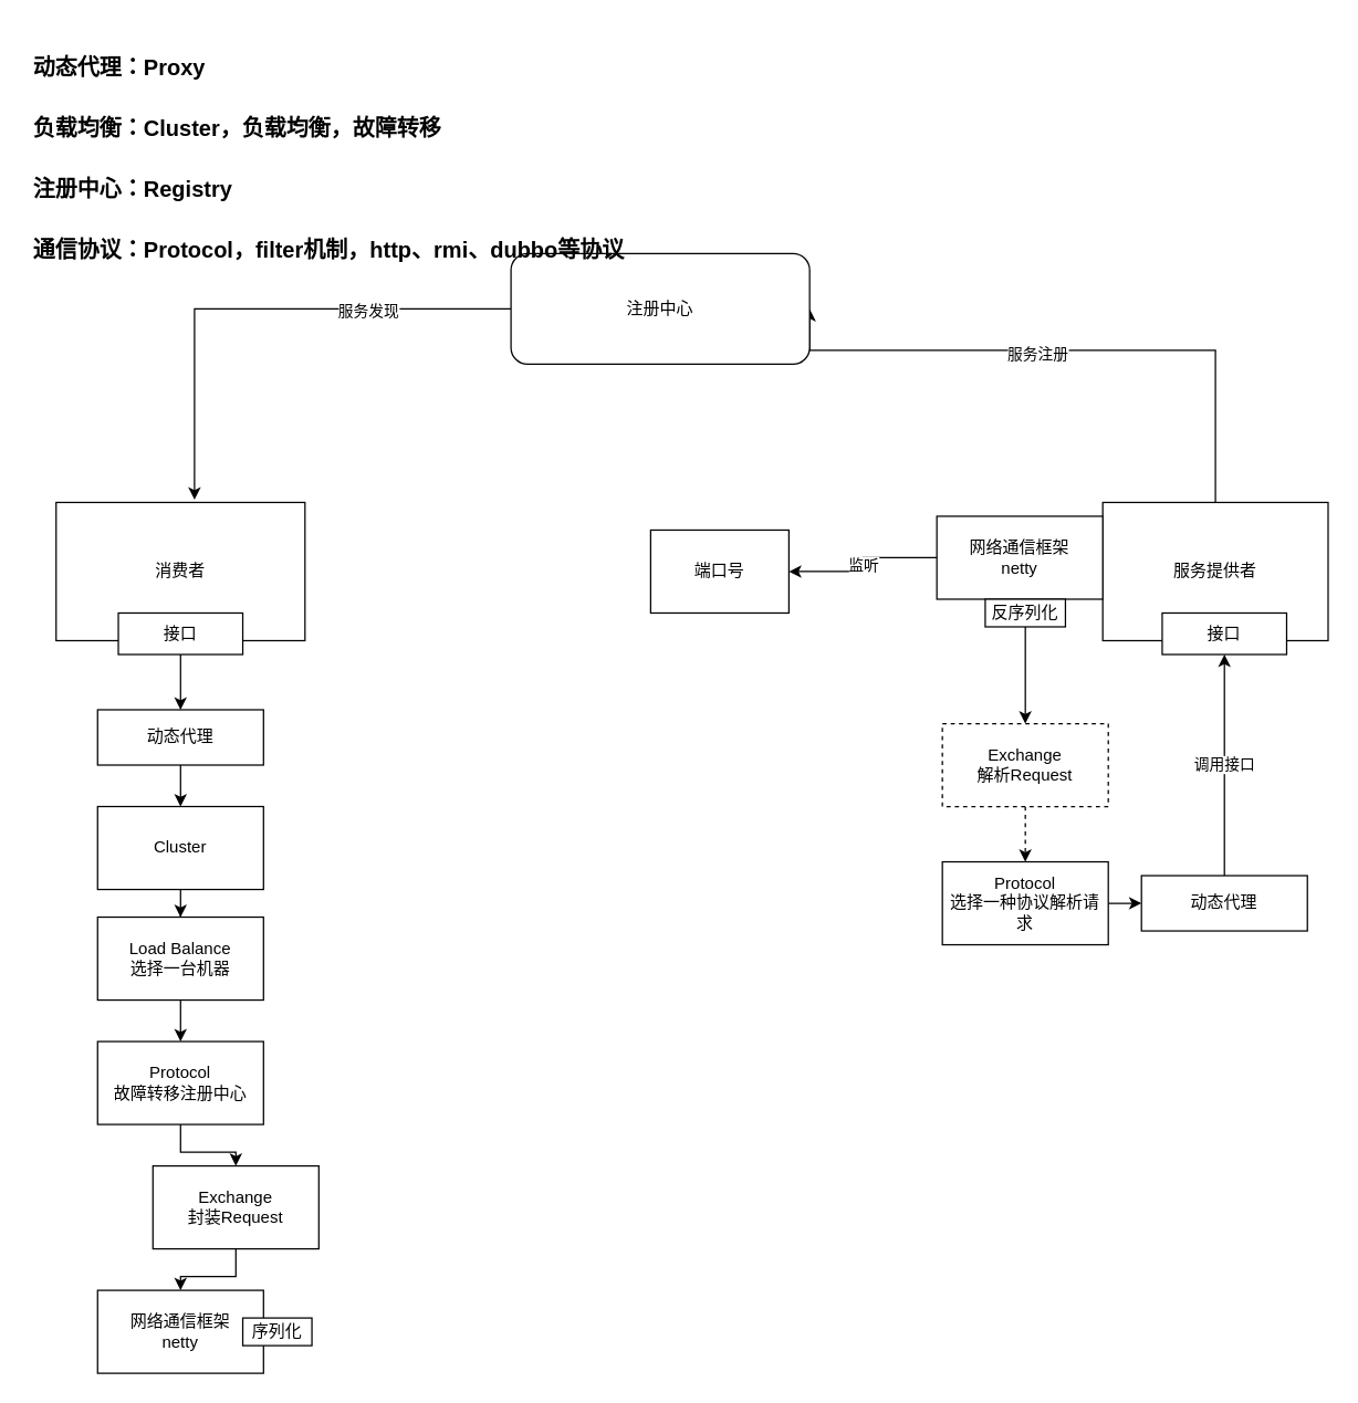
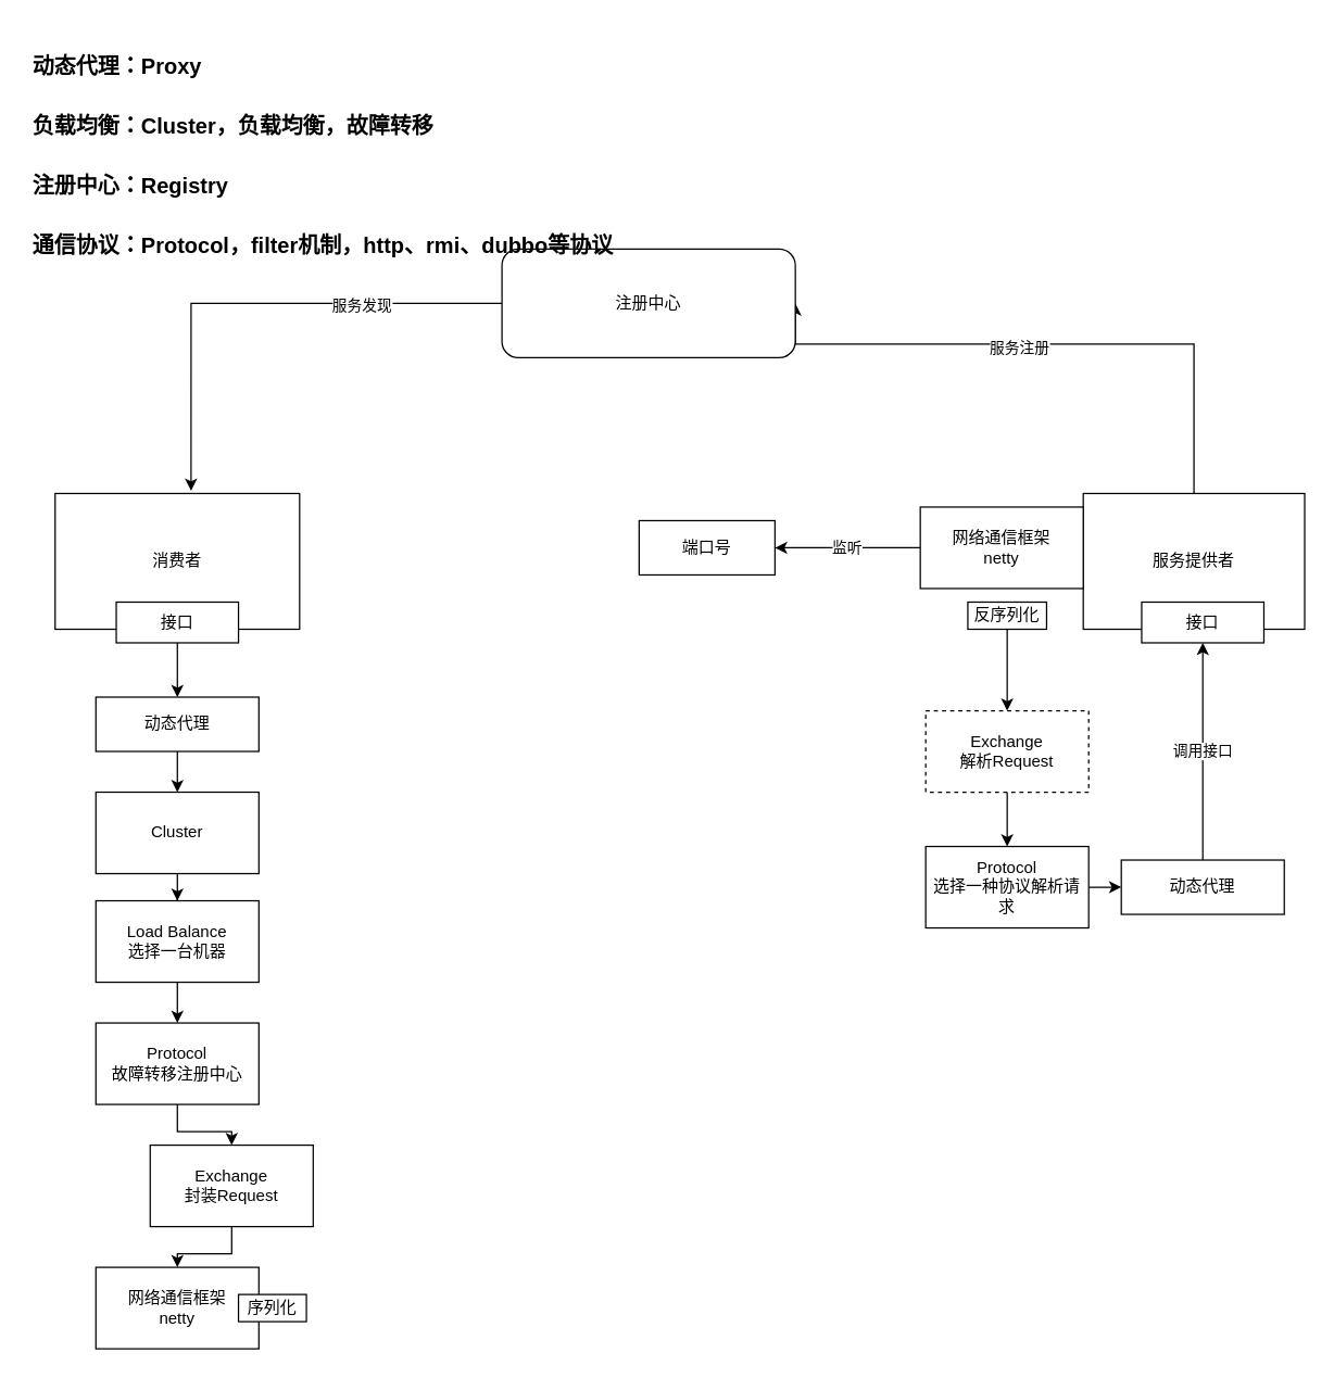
  <mxCell id="0" />
  <mxCell id="1" parent="0" />
  <mxCell id="2" value="消费者" style="rounded=0;whiteSpace=wrap;html=1;" vertex="1" parent="1"><mxGeometry x="40" y="340" width="180" height="100" as="geometry" /></mxCell>
  <mxCell id="3" style="edgeStyle=orthogonalEdgeStyle;rounded=0;orthogonalLoop=1;jettySize=auto;html=1;entryX=1;entryY=0.5;entryDx=0;entryDy=0;" edge="1" parent="1" source="5" target="11"><mxGeometry relative="1" as="geometry"><Array as="points"><mxPoint x="879" y="230" /></Array></mxGeometry></mxCell>
  <mxCell id="4" value="服务注册" style="edgeLabel;html=1;align=center;verticalAlign=middle;resizable=0;points=[];" vertex="1" connectable="0" parent="3"><mxGeometry x="0.104" y="2" relative="1" as="geometry"><mxPoint as="offset" /></mxGeometry></mxCell>
  <mxCell id="5" value="服务提供者" style="rounded=0;whiteSpace=wrap;html=1;" vertex="1" parent="1"><mxGeometry x="797" y="340" width="163" height="100" as="geometry" /></mxCell>
  <mxCell id="6" value="接口" style="rounded=0;whiteSpace=wrap;html=1;" vertex="1" parent="1"><mxGeometry x="840" y="420" width="90" height="30" as="geometry" /></mxCell>
  <mxCell id="7" style="edgeStyle=orthogonalEdgeStyle;rounded=0;orthogonalLoop=1;jettySize=auto;html=1;entryX=0.5;entryY=0;entryDx=0;entryDy=0;" edge="1" parent="1" source="8" target="13"><mxGeometry relative="1" as="geometry" /></mxCell>
  <mxCell id="8" value="接口" style="rounded=0;whiteSpace=wrap;html=1;" vertex="1" parent="1"><mxGeometry x="85" y="420" width="90" height="30" as="geometry" /></mxCell>
  <mxCell id="9" style="edgeStyle=orthogonalEdgeStyle;rounded=0;orthogonalLoop=1;jettySize=auto;html=1;entryX=0.556;entryY=-0.02;entryDx=0;entryDy=0;entryPerimeter=0;" edge="1" parent="1" source="11" target="2"><mxGeometry relative="1" as="geometry" /></mxCell>
  <mxCell id="10" value="服务发现" style="edgeLabel;html=1;align=center;verticalAlign=middle;resizable=0;points=[];" vertex="1" connectable="0" parent="9"><mxGeometry x="-0.432" y="1" relative="1" as="geometry"><mxPoint as="offset" /></mxGeometry></mxCell>
  <mxCell id="11" value="注册中心" style="rounded=1;whiteSpace=wrap;html=1;" vertex="1" parent="1"><mxGeometry x="369" y="160" width="216" height="80" as="geometry" /></mxCell>
  <mxCell id="12" value="" style="edgeStyle=orthogonalEdgeStyle;rounded=0;orthogonalLoop=1;jettySize=auto;html=1;" edge="1" parent="1" source="13" target="15"><mxGeometry relative="1" as="geometry" /></mxCell>
  <mxCell id="13" value="动态代理" style="rounded=0;whiteSpace=wrap;html=1;" vertex="1" parent="1"><mxGeometry x="70" y="490" width="120" height="40" as="geometry" /></mxCell>
  <mxCell id="14" value="" style="edgeStyle=orthogonalEdgeStyle;rounded=0;orthogonalLoop=1;jettySize=auto;html=1;" edge="1" parent="1" source="15" target="17"><mxGeometry relative="1" as="geometry" /></mxCell>
  <mxCell id="15" value="Cluster" style="rounded=0;whiteSpace=wrap;html=1;" vertex="1" parent="1"><mxGeometry x="70" y="560" width="120" height="60" as="geometry" /></mxCell>
  <mxCell id="16" value="" style="edgeStyle=orthogonalEdgeStyle;rounded=0;orthogonalLoop=1;jettySize=auto;html=1;" edge="1" parent="1" source="17" target="19"><mxGeometry relative="1" as="geometry" /></mxCell>
  <mxCell id="17" value="Load Balance&lt;br&gt;选择一台机器" style="rounded=0;whiteSpace=wrap;html=1;" vertex="1" parent="1"><mxGeometry x="70" y="640" width="120" height="60" as="geometry" /></mxCell>
  <mxCell id="18" value="" style="edgeStyle=orthogonalEdgeStyle;rounded=0;orthogonalLoop=1;jettySize=auto;html=1;" edge="1" parent="1" source="19" target="21"><mxGeometry relative="1" as="geometry" /></mxCell>
  <mxCell id="19" value="Protocol&lt;br&gt;故障转移注册中心" style="rounded=0;whiteSpace=wrap;html=1;" vertex="1" parent="1"><mxGeometry x="70" y="730" width="120" height="60" as="geometry" /></mxCell>
  <mxCell id="20" value="" style="edgeStyle=orthogonalEdgeStyle;rounded=0;orthogonalLoop=1;jettySize=auto;html=1;" edge="1" parent="1" source="21" target="22"><mxGeometry relative="1" as="geometry" /></mxCell>
  <mxCell id="21" value="Exchange&lt;br&gt;封装Request" style="rounded=0;whiteSpace=wrap;html=1;" vertex="1" parent="1"><mxGeometry x="110" y="820" width="120" height="60" as="geometry" /></mxCell>
  <mxCell id="22" value="网络通信框架&lt;br&gt;netty" style="rounded=0;whiteSpace=wrap;html=1;" vertex="1" parent="1"><mxGeometry x="70" y="910" width="120" height="60" as="geometry" /></mxCell>
  <mxCell id="23" value="序列化" style="rounded=0;whiteSpace=wrap;html=1;" vertex="1" parent="1"><mxGeometry x="175" y="930" width="50" height="20" as="geometry" /></mxCell>
- <mxCell id="24" value="端口号" style="rounded=0;whiteSpace=wrap;html=1;" vertex="1" parent="1"><mxGeometry x="470" y="360" width="100" height="60" as="geometry" /></mxCell>
+ <mxCell id="24" value="端口号" style="rounded=0;whiteSpace=wrap;html=1;" vertex="1" parent="1"><mxGeometry x="470" y="360" width="100" height="40" as="geometry" /></mxCell>
  <mxCell id="25" value="监听" style="edgeStyle=orthogonalEdgeStyle;rounded=0;orthogonalLoop=1;jettySize=auto;html=1;" edge="1" parent="1" source="26" target="24"><mxGeometry relative="1" as="geometry" /></mxCell>
  <mxCell id="26" value="网络通信框架&lt;br&gt;netty" style="rounded=0;whiteSpace=wrap;html=1;" vertex="1" parent="1"><mxGeometry x="677" y="350" width="120" height="60" as="geometry" /></mxCell>
  <mxCell id="27" style="edgeStyle=orthogonalEdgeStyle;rounded=0;orthogonalLoop=1;jettySize=auto;html=1;entryX=0.5;entryY=0;entryDx=0;entryDy=0;" edge="1" parent="1" source="28" target="30"><mxGeometry relative="1" as="geometry" /></mxCell>
- <mxCell id="28" value="反序列化" style="rounded=0;whiteSpace=wrap;html=1;" vertex="1" parent="1"><mxGeometry x="712" y="410" width="58" height="20" as="geometry" /></mxCell>
- <mxCell id="29" value="" style="edgeStyle=orthogonalEdgeStyle;rounded=0;orthogonalLoop=1;jettySize=auto;html=1;dashed=1;" edge="1" parent="1" source="30" target="32"><mxGeometry relative="1" as="geometry" /></mxCell>
+ <mxCell id="28" value="反序列化" style="rounded=0;whiteSpace=wrap;html=1;" vertex="1" parent="1"><mxGeometry x="712" y="420" width="58" height="20" as="geometry" /></mxCell>
+ <mxCell id="29" value="" style="edgeStyle=orthogonalEdgeStyle;rounded=0;orthogonalLoop=1;jettySize=auto;html=1;" edge="1" parent="1" source="30" target="32"><mxGeometry relative="1" as="geometry" /></mxCell>
  <mxCell id="30" value="Exchange&lt;br&gt;解析Request" style="rounded=0;whiteSpace=wrap;html=1;dashed=1;" vertex="1" parent="1"><mxGeometry x="681" y="500" width="120" height="60" as="geometry" /></mxCell>
  <mxCell id="31" value="" style="edgeStyle=orthogonalEdgeStyle;rounded=0;orthogonalLoop=1;jettySize=auto;html=1;" edge="1" parent="1" source="32" target="34"><mxGeometry relative="1" as="geometry" /></mxCell>
  <mxCell id="32" value="Protocol&lt;br&gt;选择一种协议解析请求" style="rounded=0;whiteSpace=wrap;html=1;" vertex="1" parent="1"><mxGeometry x="681" y="600" width="120" height="60" as="geometry" /></mxCell>
  <mxCell id="33" value="调用接口" style="edgeStyle=orthogonalEdgeStyle;rounded=0;orthogonalLoop=1;jettySize=auto;html=1;entryX=0.5;entryY=1;entryDx=0;entryDy=0;" edge="1" parent="1" source="34" target="6"><mxGeometry relative="1" as="geometry" /></mxCell>
  <mxCell id="34" value="动态代理" style="rounded=0;whiteSpace=wrap;html=1;" vertex="1" parent="1"><mxGeometry x="825" y="610" width="120" height="40" as="geometry" /></mxCell>
  <mxCell id="35" value="&lt;br&gt;&lt;h4 style=&quot;box-sizing: border-box ; font-family: , &amp;#34;blinkmacsystemfont&amp;#34; , &amp;#34;segoe ui&amp;#34; , &amp;#34;helvetica&amp;#34; , &amp;#34;arial&amp;#34; , &amp;#34;apple color emoji&amp;#34; , &amp;#34;segoe ui emoji&amp;#34; , &amp;#34;segoe ui symbol&amp;#34; , &amp;#34;liberation sans&amp;#34; , &amp;#34;pingfang sc&amp;#34; , &amp;#34;microsoft yahei&amp;#34; , &amp;#34;hiragino sans gb&amp;#34; , &amp;#34;wenquanyi micro hei&amp;#34; , &amp;#34;wenquanyi zen hei&amp;#34; , &amp;#34;st heiti&amp;#34; , &amp;#34;simhei&amp;#34; , &amp;#34;simsun&amp;#34; , &amp;#34;wenquanyi zen hei sharp&amp;#34; , sans-serif ; line-height: 1.25 ; margin: 24px 0em 16px ; padding: 0em ; font-size: 16px ; position: relative ; text-align: left&quot;&gt;动态代理：Proxy&lt;/h4&gt;&lt;h4 style=&quot;box-sizing: border-box ; font-family: , &amp;#34;blinkmacsystemfont&amp;#34; , &amp;#34;segoe ui&amp;#34; , &amp;#34;helvetica&amp;#34; , &amp;#34;arial&amp;#34; , &amp;#34;apple color emoji&amp;#34; , &amp;#34;segoe ui emoji&amp;#34; , &amp;#34;segoe ui symbol&amp;#34; , &amp;#34;liberation sans&amp;#34; , &amp;#34;pingfang sc&amp;#34; , &amp;#34;microsoft yahei&amp;#34; , &amp;#34;hiragino sans gb&amp;#34; , &amp;#34;wenquanyi micro hei&amp;#34; , &amp;#34;wenquanyi zen hei&amp;#34; , &amp;#34;st heiti&amp;#34; , &amp;#34;simhei&amp;#34; , &amp;#34;simsun&amp;#34; , &amp;#34;wenquanyi zen hei sharp&amp;#34; , sans-serif ; line-height: 1.25 ; margin: 24px 0em 16px ; padding: 0em ; font-size: 16px ; position: relative ; text-align: left&quot;&gt;&lt;a id=&quot;负载均衡cluster负载均衡故障转移&quot; class=&quot;anchor&quot; href=&quot;https://gitee.com/shishan100/Java-Interview-Advanced/blob/master/docs/distributed-system/dubbo-framework-principle.md#%E8%B4%9F%E8%BD%BD%E5%9D%87%E8%A1%A1cluster%E8%B4%9F%E8%BD%BD%E5%9D%87%E8%A1%A1%E6%95%85%E9%9A%9C%E8%BD%AC%E7%A7%BB&quot; style=&quot;box-sizing: border-box ; cursor: pointer ; overflow-wrap: break-word ; float: left ; padding-right: 4px ; margin-left: -20px ; line-height: 1 ; display: block ; padding-left: 30px ; position: absolute ; top: 0px ; left: 0px ; bottom: 0px ; outline: none&quot;&gt;&lt;/a&gt;负载均衡：Cluster，负载均衡，故障转移&lt;/h4&gt;&lt;h4 style=&quot;box-sizing: border-box ; font-family: , &amp;#34;blinkmacsystemfont&amp;#34; , &amp;#34;segoe ui&amp;#34; , &amp;#34;helvetica&amp;#34; , &amp;#34;arial&amp;#34; , &amp;#34;apple color emoji&amp;#34; , &amp;#34;segoe ui emoji&amp;#34; , &amp;#34;segoe ui symbol&amp;#34; , &amp;#34;liberation sans&amp;#34; , &amp;#34;pingfang sc&amp;#34; , &amp;#34;microsoft yahei&amp;#34; , &amp;#34;hiragino sans gb&amp;#34; , &amp;#34;wenquanyi micro hei&amp;#34; , &amp;#34;wenquanyi zen hei&amp;#34; , &amp;#34;st heiti&amp;#34; , &amp;#34;simhei&amp;#34; , &amp;#34;simsun&amp;#34; , &amp;#34;wenquanyi zen hei sharp&amp;#34; , sans-serif ; line-height: 1.25 ; margin: 24px 0em 16px ; padding: 0em ; font-size: 16px ; position: relative ; text-align: left&quot;&gt;&lt;a id=&quot;注册中心registry&quot; class=&quot;anchor&quot; href=&quot;https://gitee.com/shishan100/Java-Interview-Advanced/blob/master/docs/distributed-system/dubbo-framework-principle.md#%E6%B3%A8%E5%86%8C%E4%B8%AD%E5%BF%83registry&quot; style=&quot;box-sizing: border-box ; cursor: pointer ; overflow-wrap: break-word ; float: left ; padding-right: 4px ; margin-left: -20px ; line-height: 1 ; display: block ; padding-left: 30px ; position: absolute ; top: 0px ; left: 0px ; bottom: 0px ; outline: none&quot;&gt;&lt;/a&gt;注册中心：Registry&lt;/h4&gt;&lt;h4 style=&quot;box-sizing: border-box ; font-family: , &amp;#34;blinkmacsystemfont&amp;#34; , &amp;#34;segoe ui&amp;#34; , &amp;#34;helvetica&amp;#34; , &amp;#34;arial&amp;#34; , &amp;#34;apple color emoji&amp;#34; , &amp;#34;segoe ui emoji&amp;#34; , &amp;#34;segoe ui symbol&amp;#34; , &amp;#34;liberation sans&amp;#34; , &amp;#34;pingfang sc&amp;#34; , &amp;#34;microsoft yahei&amp;#34; , &amp;#34;hiragino sans gb&amp;#34; , &amp;#34;wenquanyi micro hei&amp;#34; , &amp;#34;wenquanyi zen hei&amp;#34; , &amp;#34;st heiti&amp;#34; , &amp;#34;simhei&amp;#34; , &amp;#34;simsun&amp;#34; , &amp;#34;wenquanyi zen hei sharp&amp;#34; , sans-serif ; line-height: 1.25 ; margin: 24px 0em 16px ; padding: 0em ; font-size: 16px ; position: relative ; text-align: left&quot;&gt;&lt;a id=&quot;通信协议protocolfilter机制httprmidubbo等协议&quot; class=&quot;anchor&quot; href=&quot;https://gitee.com/shishan100/Java-Interview-Advanced/blob/master/docs/distributed-system/dubbo-framework-principle.md#%E9%80%9A%E4%BF%A1%E5%8D%8F%E8%AE%AEprotocolfilter%E6%9C%BA%E5%88%B6httprmidubbo%E7%AD%89%E5%8D%8F%E8%AE%AE&quot; style=&quot;box-sizing: border-box ; cursor: pointer ; overflow-wrap: break-word ; float: left ; padding-right: 4px ; margin-left: -20px ; line-height: 1 ; display: block ; padding-left: 30px ; position: absolute ; top: 0px ; left: 0px ; bottom: 0px ; outline: none&quot;&gt;&lt;/a&gt;通信协议：Protocol，filter机制，http、rmi、dubbo等协议&lt;/h4&gt;" style="text;html=1;strokeColor=none;fillColor=none;align=center;verticalAlign=middle;whiteSpace=wrap;rounded=0;" vertex="1" parent="1"><mxGeometry x="20" y="20" width="435" height="120" as="geometry" /></mxCell>
